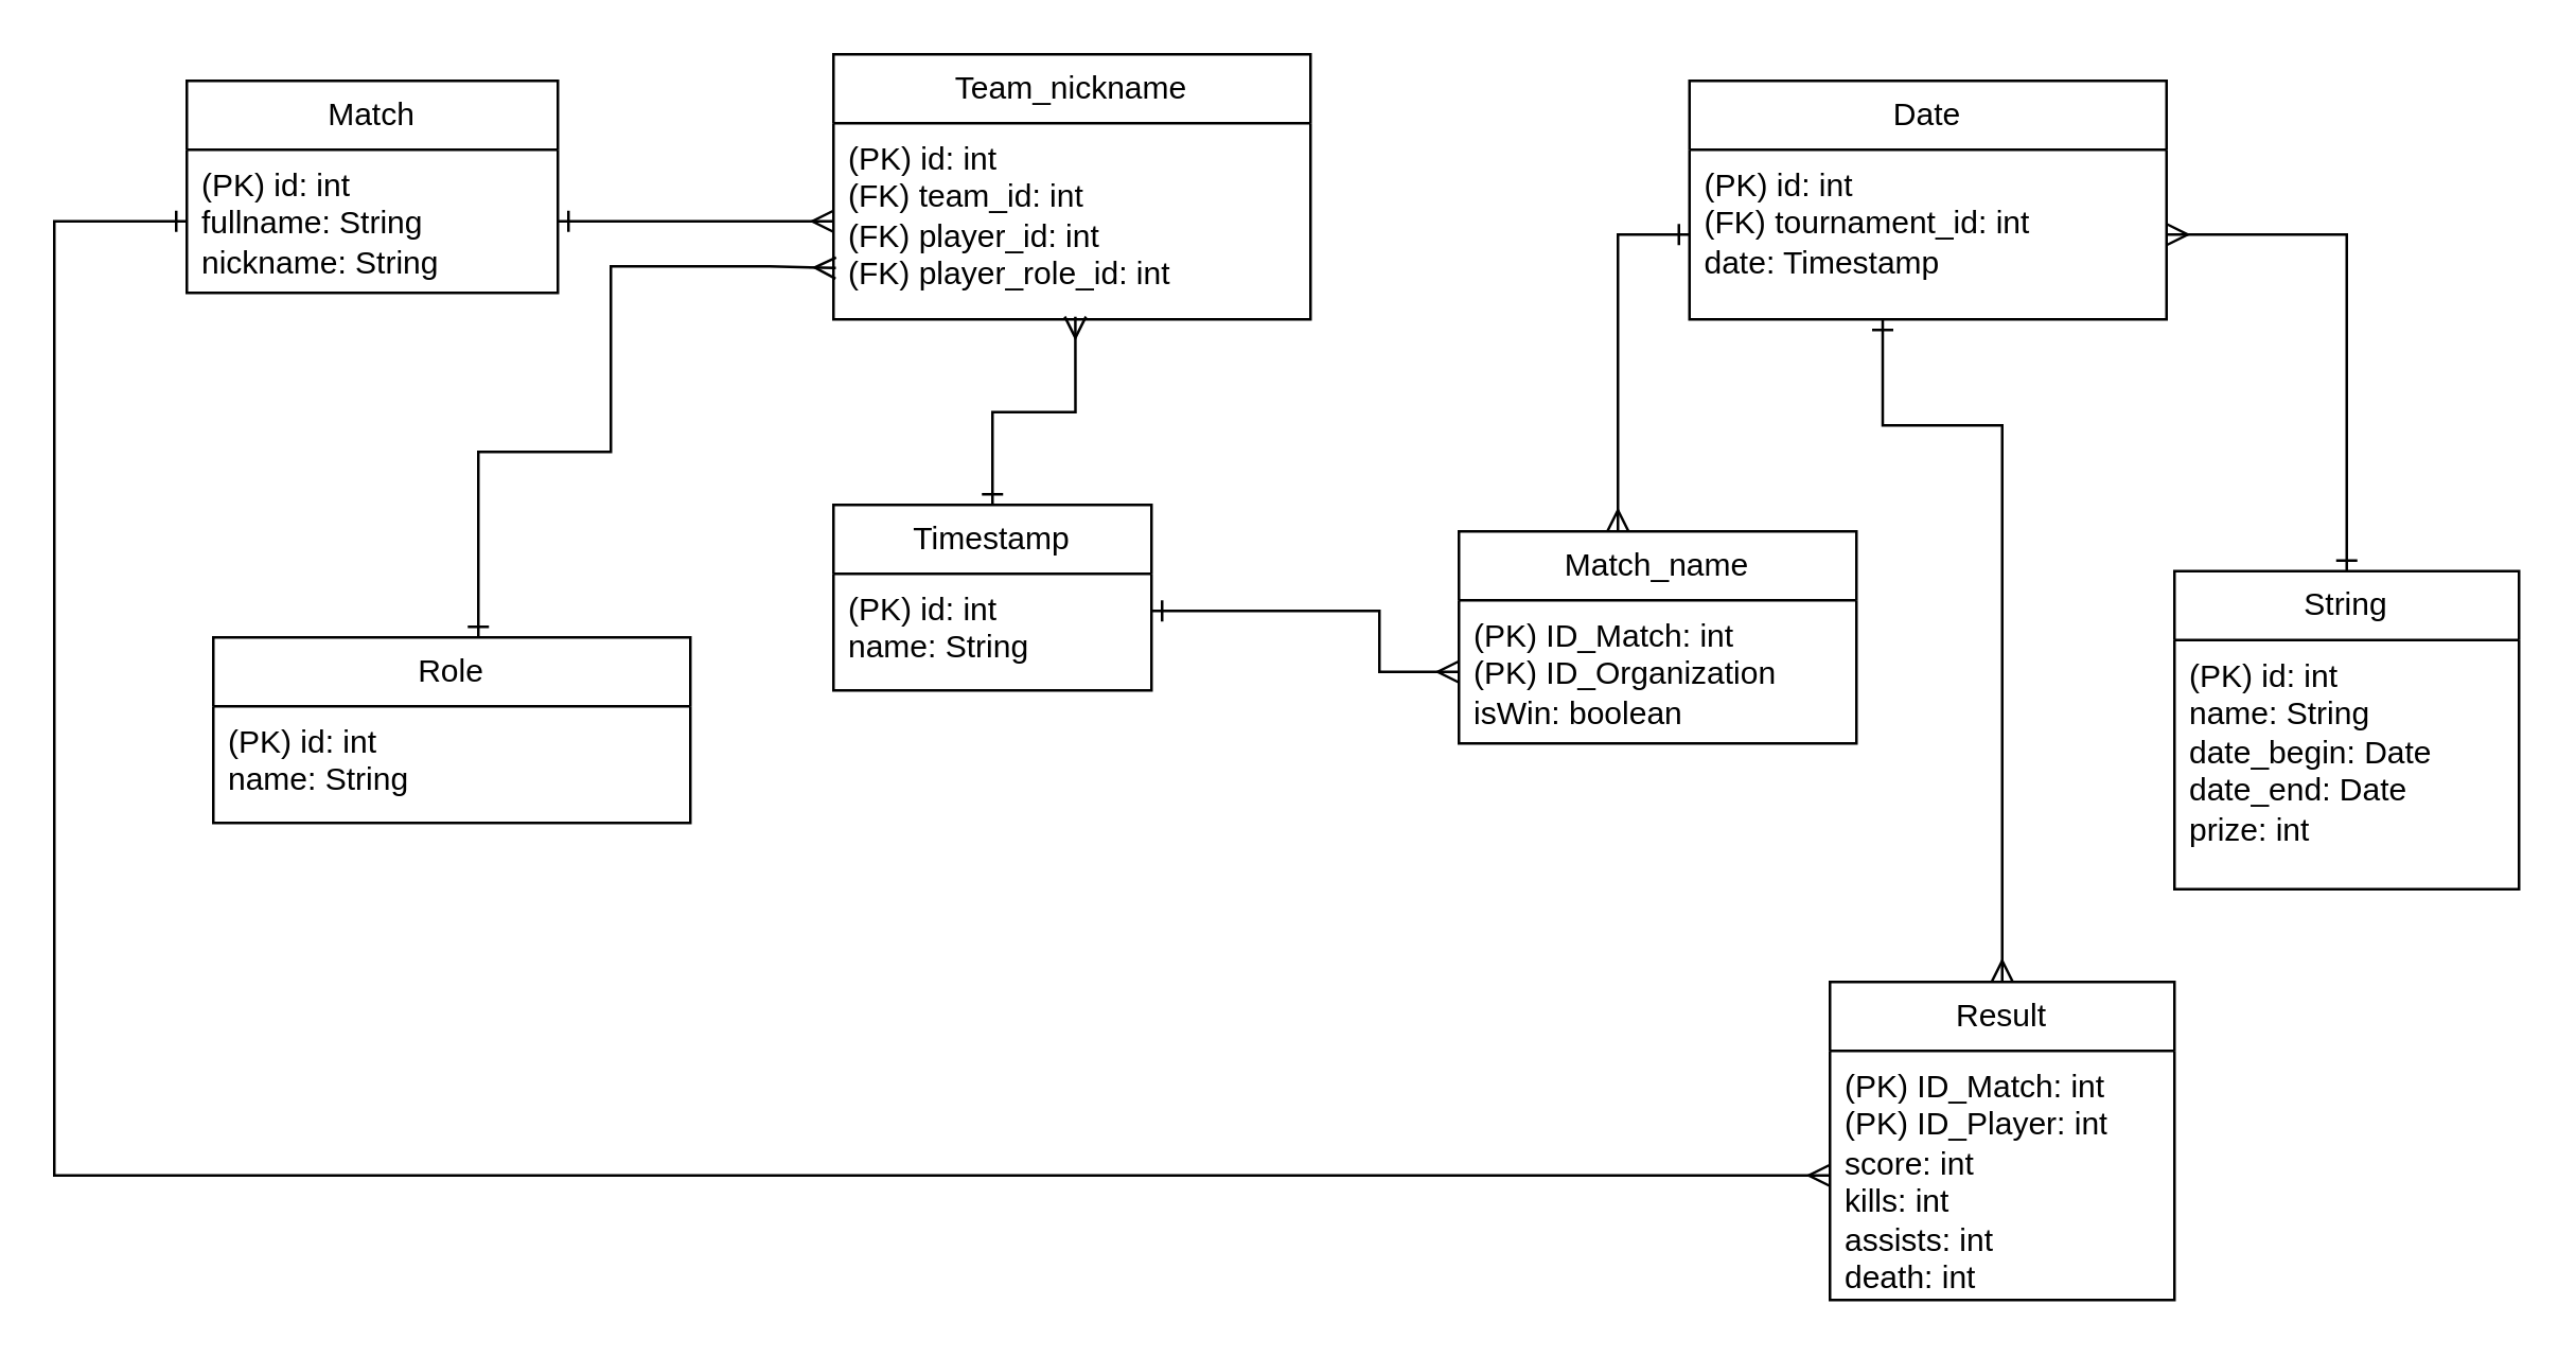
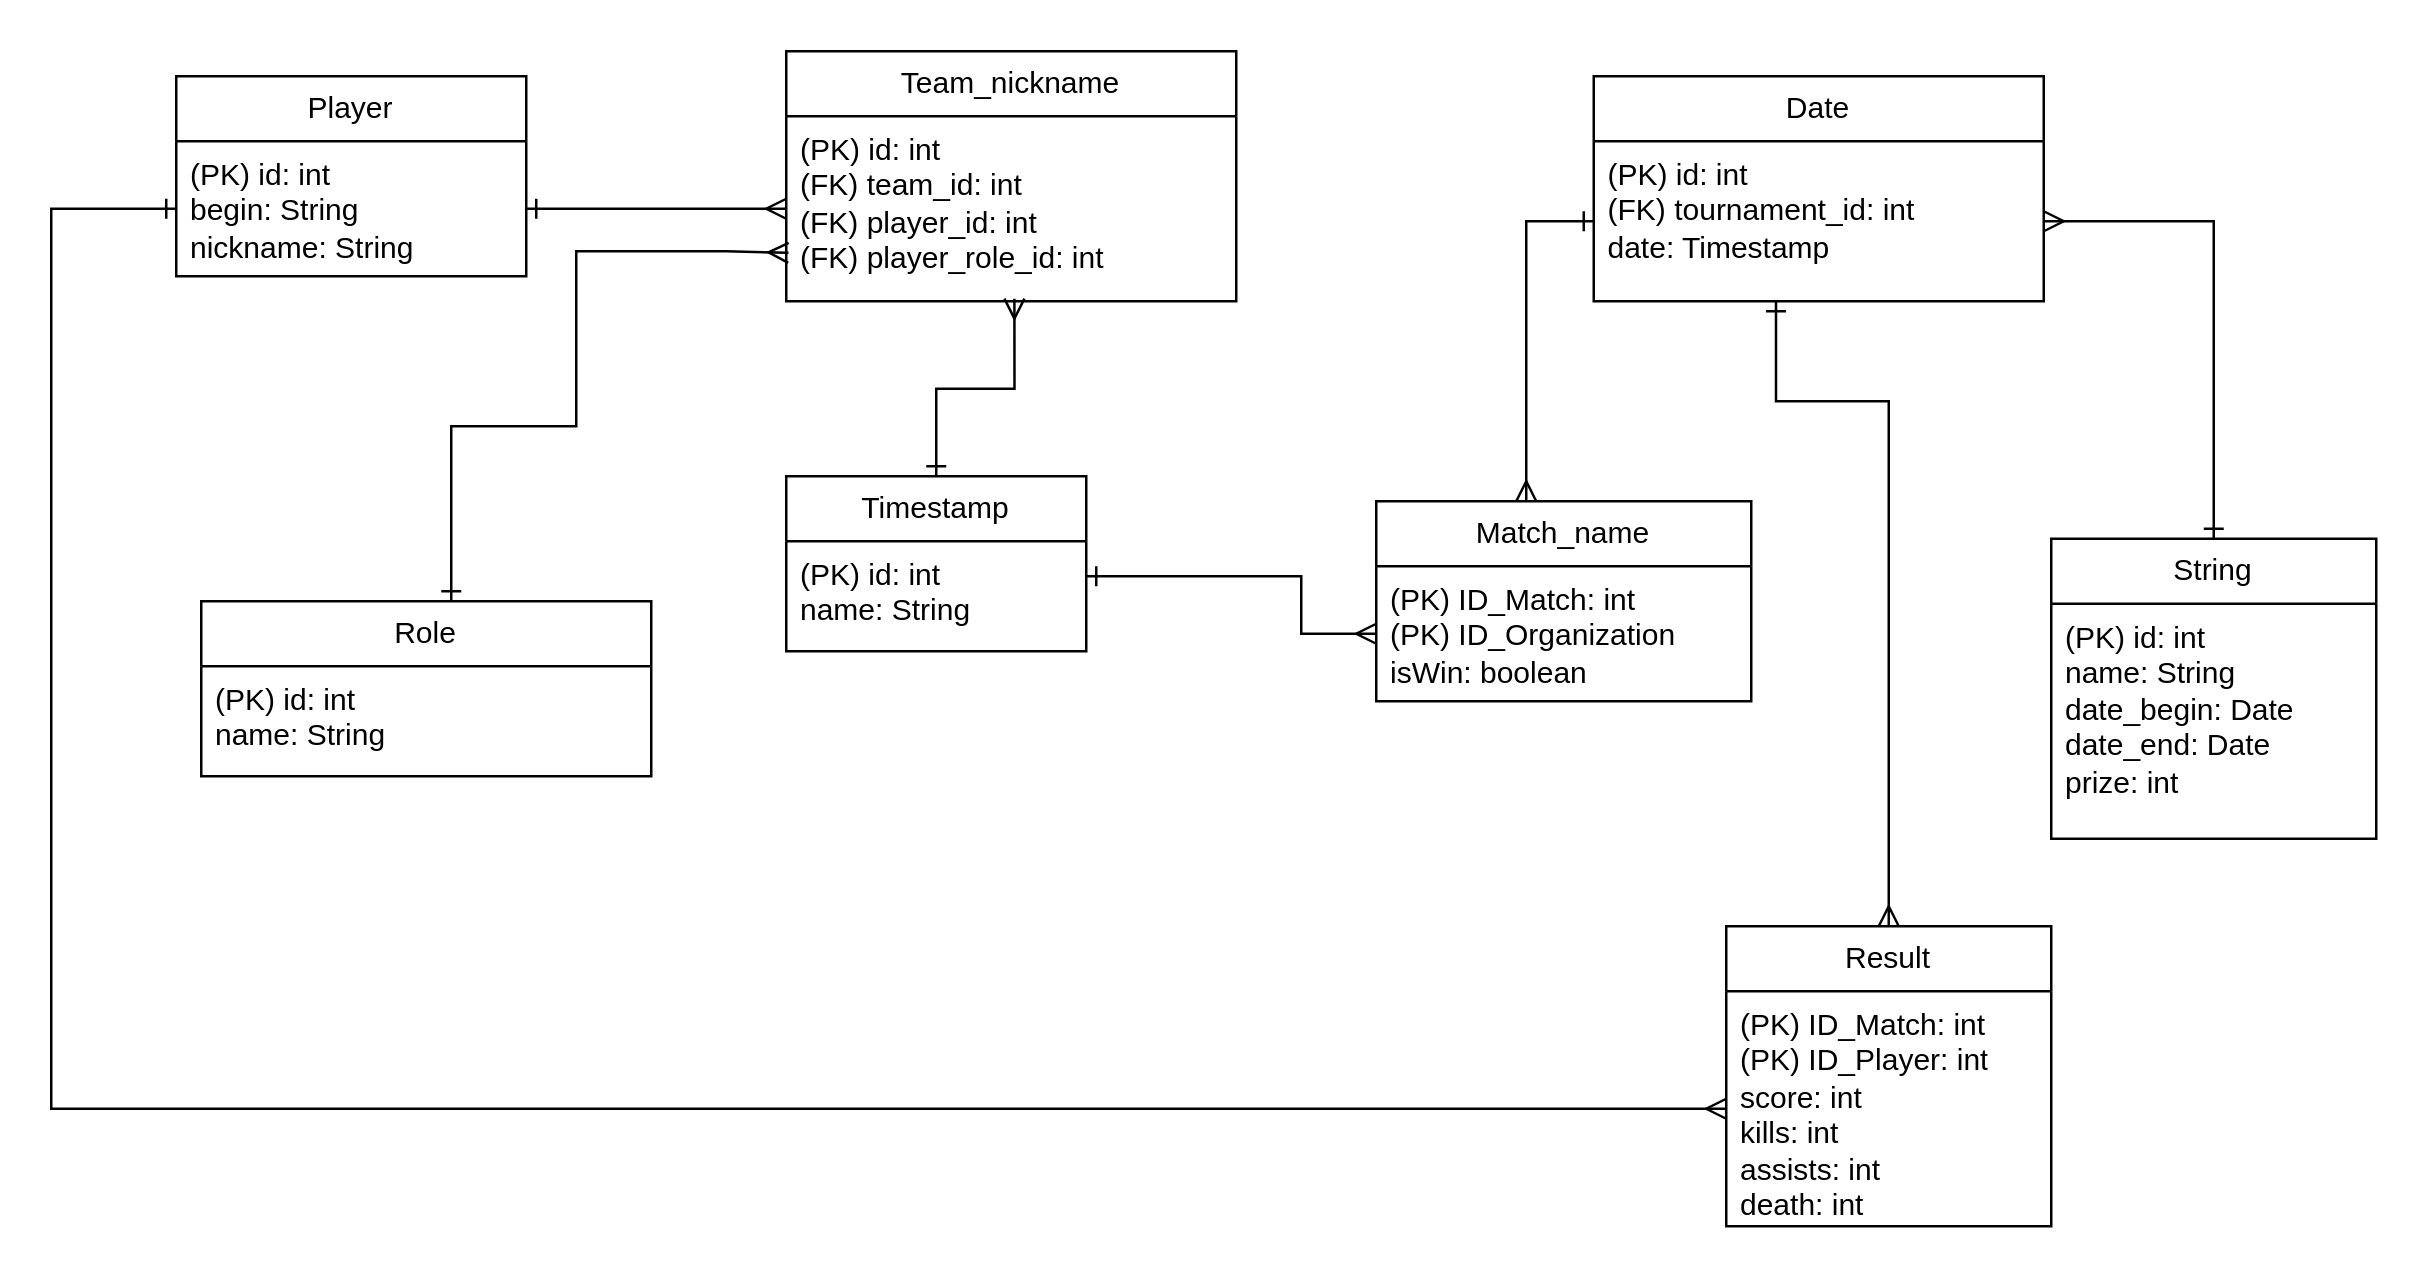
  <mxCell id="0" />
  <mxCell id="1" parent="0" />
- <mxCell id="2" value="Match" style="swimlane;fontStyle=0;childLayout=stackLayout;horizontal=1;startSize=26;fillColor=none;horizontalStack=0;resizeParent=1;resizeParentMax=0;resizeLast=0;collapsible=1;marginBottom=0;whiteSpace=wrap;html=1;rounded=0;" parent="1" vertex="1"><mxGeometry x="70" y="30" width="140" height="80" as="geometry" /></mxCell>
- <mxCell id="3" value="(PK) id: int&lt;div&gt;fullname: String&lt;br&gt;nickname: String&lt;/div&gt;&lt;div&gt;&lt;br&gt;&lt;/div&gt;&lt;div&gt;&lt;br&gt;&lt;/div&gt;" style="text;strokeColor=none;fillColor=none;align=left;verticalAlign=top;spacingLeft=4;spacingRight=4;overflow=hidden;rotatable=0;points=[[0,0.5],[1,0.5]];portConstraint=eastwest;whiteSpace=wrap;html=1;" parent="2" vertex="1"><mxGeometry y="26" width="140" height="54" as="geometry" /></mxCell>
+ <mxCell id="2" value="Player" style="swimlane;fontStyle=0;childLayout=stackLayout;horizontal=1;startSize=26;fillColor=none;horizontalStack=0;resizeParent=1;resizeParentMax=0;resizeLast=0;collapsible=1;marginBottom=0;whiteSpace=wrap;html=1;rounded=0;" parent="1" vertex="1"><mxGeometry x="70" y="30" width="140" height="80" as="geometry" /></mxCell>
+ <mxCell id="3" value="(PK) id: int&lt;div&gt;begin: String&lt;br&gt;nickname: String&lt;/div&gt;&lt;div&gt;&lt;br&gt;&lt;/div&gt;&lt;div&gt;&lt;br&gt;&lt;/div&gt;" style="text;strokeColor=none;fillColor=none;align=left;verticalAlign=top;spacingLeft=4;spacingRight=4;overflow=hidden;rotatable=0;points=[[0,0.5],[1,0.5]];portConstraint=eastwest;whiteSpace=wrap;html=1;" parent="2" vertex="1"><mxGeometry y="26" width="140" height="54" as="geometry" /></mxCell>
  <mxCell id="4" style="edgeStyle=orthogonalEdgeStyle;rounded=0;orthogonalLoop=1;jettySize=auto;html=1;entryX=0.507;entryY=0.986;entryDx=0;entryDy=0;entryPerimeter=0;startArrow=ERone;startFill=0;endArrow=ERmany;endFill=0;" parent="1" source="5" target="8" edge="1"><mxGeometry relative="1" as="geometry"><mxPoint x="404" y="130" as="targetPoint" /></mxGeometry></mxCell>
  <mxCell id="5" value="Timestamp" style="swimlane;fontStyle=0;childLayout=stackLayout;horizontal=1;startSize=26;fillColor=none;horizontalStack=0;resizeParent=1;resizeParentMax=0;resizeLast=0;collapsible=1;marginBottom=0;whiteSpace=wrap;html=1;rounded=0;" parent="1" vertex="1"><mxGeometry x="314" y="190" width="120" height="70" as="geometry" /></mxCell>
  <mxCell id="6" value="&lt;div&gt;&lt;div&gt;&lt;span style=&quot;background-color: initial;&quot;&gt;(PK)&amp;nbsp;&lt;/span&gt;id: int&lt;/div&gt;&lt;/div&gt;&lt;div&gt;name: String&lt;/div&gt;&lt;div&gt;&lt;br&gt;&lt;/div&gt;" style="text;strokeColor=none;fillColor=none;align=left;verticalAlign=top;spacingLeft=4;spacingRight=4;overflow=hidden;rotatable=0;points=[[0,0.5],[1,0.5]];portConstraint=eastwest;whiteSpace=wrap;html=1;" parent="5" vertex="1"><mxGeometry y="26" width="120" height="44" as="geometry" /></mxCell>
  <mxCell id="7" value="Team_nickname" style="swimlane;fontStyle=0;childLayout=stackLayout;horizontal=1;startSize=26;fillColor=none;horizontalStack=0;resizeParent=1;resizeParentMax=0;resizeLast=0;collapsible=1;marginBottom=0;whiteSpace=wrap;html=1;rounded=0;" parent="1" vertex="1"><mxGeometry x="314" y="20" width="180" height="100" as="geometry" /></mxCell>
  <mxCell id="8" value="&lt;div&gt;&lt;span style=&quot;background-color: initial;&quot;&gt;(PK)&amp;nbsp;&lt;/span&gt;id: int&lt;/div&gt;&lt;div&gt;(FK) team_id: int&lt;/div&gt;&lt;div&gt;&lt;span style=&quot;background-color: initial;&quot;&gt;(FK)&lt;/span&gt;&lt;span style=&quot;background-color: initial;&quot;&gt;&amp;nbsp;&lt;/span&gt;player_id: int&lt;/div&gt;&lt;div&gt;&lt;span style=&quot;background-color: initial;&quot;&gt;(FK)&lt;/span&gt;&lt;span style=&quot;background-color: initial;&quot;&gt;&amp;nbsp;&lt;/span&gt;player_role_id: int&amp;nbsp;&lt;/div&gt;" style="text;strokeColor=none;fillColor=none;align=left;verticalAlign=top;spacingLeft=4;spacingRight=4;overflow=hidden;rotatable=0;points=[[0,0.5],[1,0.5]];portConstraint=eastwest;whiteSpace=wrap;html=1;" parent="7" vertex="1"><mxGeometry y="26" width="180" height="74" as="geometry" /></mxCell>
  <mxCell id="9" value="Date" style="swimlane;fontStyle=0;childLayout=stackLayout;horizontal=1;startSize=26;fillColor=none;horizontalStack=0;resizeParent=1;resizeParentMax=0;resizeLast=0;collapsible=1;marginBottom=0;whiteSpace=wrap;html=1;rounded=0;" parent="1" vertex="1"><mxGeometry x="637" y="30" width="180" height="90" as="geometry" /></mxCell>
  <mxCell id="10" value="(PK) id: int&lt;br&gt;&lt;div&gt;&lt;span style=&quot;background-color: initial;&quot;&gt;(FK)&lt;/span&gt;&lt;span style=&quot;background-color: initial;&quot;&gt;&amp;nbsp;&lt;/span&gt;tournament_id: int&lt;/div&gt;&lt;div&gt;date: Timestamp&lt;/div&gt;" style="text;strokeColor=none;fillColor=none;align=left;verticalAlign=top;spacingLeft=4;spacingRight=4;overflow=hidden;rotatable=0;points=[[0,0.5],[1,0.5]];portConstraint=eastwest;whiteSpace=wrap;html=1;rounded=0;" parent="9" vertex="1"><mxGeometry y="26" width="180" height="64" as="geometry" /></mxCell>
  <mxCell id="11" value="Role" style="swimlane;fontStyle=0;childLayout=stackLayout;horizontal=1;startSize=26;fillColor=none;horizontalStack=0;resizeParent=1;resizeParentMax=0;resizeLast=0;collapsible=1;marginBottom=0;whiteSpace=wrap;html=1;rounded=0;" parent="1" vertex="1"><mxGeometry x="80" y="240" width="180" height="70" as="geometry" /></mxCell>
  <mxCell id="12" value="(PK) id: int&lt;div&gt;name: String&lt;/div&gt;" style="text;strokeColor=none;fillColor=none;align=left;verticalAlign=top;spacingLeft=4;spacingRight=4;overflow=hidden;rotatable=0;points=[[0,0.5],[1,0.5]];portConstraint=eastwest;whiteSpace=wrap;html=1;" parent="11" vertex="1"><mxGeometry y="26" width="180" height="44" as="geometry" /></mxCell>
  <mxCell id="13" style="edgeStyle=orthogonalEdgeStyle;rounded=0;orthogonalLoop=1;jettySize=auto;html=1;entryX=1;entryY=0.5;entryDx=0;entryDy=0;startArrow=ERone;startFill=0;endArrow=ERmany;endFill=0;" parent="1" source="14" target="10" edge="1"><mxGeometry relative="1" as="geometry" /></mxCell>
  <mxCell id="14" value="String" style="swimlane;fontStyle=0;childLayout=stackLayout;horizontal=1;startSize=26;fillColor=none;horizontalStack=0;resizeParent=1;resizeParentMax=0;resizeLast=0;collapsible=1;marginBottom=0;whiteSpace=wrap;html=1;rounded=0;" parent="1" vertex="1"><mxGeometry x="820" y="215" width="130" height="120" as="geometry" /></mxCell>
  <mxCell id="15" value="(PK) id: int&lt;div&gt;name: String&lt;/div&gt;&lt;div&gt;date_begin: Date&lt;/div&gt;&lt;div&gt;date_end: Date&lt;/div&gt;&lt;div&gt;prize: int&lt;/div&gt;" style="text;strokeColor=none;fillColor=none;align=left;verticalAlign=top;spacingLeft=4;spacingRight=4;overflow=hidden;rotatable=0;points=[[0,0.5],[1,0.5]];portConstraint=eastwest;whiteSpace=wrap;html=1;rounded=0;" parent="14" vertex="1"><mxGeometry y="26" width="130" height="94" as="geometry" /></mxCell>
  <mxCell id="16" value="Result" style="swimlane;fontStyle=0;childLayout=stackLayout;horizontal=1;startSize=26;fillColor=none;horizontalStack=0;resizeParent=1;resizeParentMax=0;resizeLast=0;collapsible=1;marginBottom=0;whiteSpace=wrap;html=1;rounded=0;" parent="1" vertex="1"><mxGeometry x="690" y="370" width="130" height="120" as="geometry" /></mxCell>
  <mxCell id="17" value="&lt;div&gt;&lt;span style=&quot;background-color: initial;&quot;&gt;(PK)&lt;/span&gt;&lt;span style=&quot;background-color: initial;&quot;&gt;&amp;nbsp;&lt;/span&gt;ID_Match: int&lt;/div&gt;&lt;div&gt;&lt;span style=&quot;background-color: initial;&quot;&gt;(PK)&lt;/span&gt;&lt;span style=&quot;background-color: initial;&quot;&gt;&amp;nbsp;&lt;/span&gt;ID_Player: int&lt;/div&gt;&lt;div&gt;score: int&lt;/div&gt;&lt;div&gt;kills: int&lt;/div&gt;&lt;div&gt;assists: int&lt;/div&gt;&lt;div&gt;death: int&lt;/div&gt;" style="text;strokeColor=none;fillColor=none;align=left;verticalAlign=top;spacingLeft=4;spacingRight=4;overflow=hidden;rotatable=0;points=[[0,0.5],[1,0.5]];portConstraint=eastwest;whiteSpace=wrap;html=1;" parent="16" vertex="1"><mxGeometry y="26" width="130" height="94" as="geometry" /></mxCell>
  <mxCell id="18" style="rounded=0;orthogonalLoop=1;jettySize=auto;html=1;entryX=0;entryY=0.5;entryDx=0;entryDy=0;startArrow=ERone;startFill=0;endArrow=ERmany;endFill=0;" parent="1" source="3" target="8" edge="1"><mxGeometry relative="1" as="geometry" /></mxCell>
  <mxCell id="19" style="edgeStyle=orthogonalEdgeStyle;rounded=0;orthogonalLoop=1;jettySize=auto;html=1;startArrow=ERone;startFill=0;endArrow=ERmany;endFill=0;entryX=0;entryY=0.5;entryDx=0;entryDy=0;" parent="1" source="5" target="24" edge="1"><mxGeometry relative="1" as="geometry"><Array as="points"><mxPoint x="520" y="230" /><mxPoint x="520" y="253" /></Array><mxPoint x="580" y="110" as="targetPoint" /></mxGeometry></mxCell>
  <mxCell id="20" style="edgeStyle=orthogonalEdgeStyle;rounded=0;orthogonalLoop=1;jettySize=auto;html=1;entryX=0.005;entryY=0.738;entryDx=0;entryDy=0;entryPerimeter=0;startArrow=ERone;startFill=0;endArrow=ERmany;endFill=0;" parent="1" source="11" target="8" edge="1"><mxGeometry relative="1" as="geometry"><mxPoint x="300" y="130" as="targetPoint" /><Array as="points"><mxPoint x="180" y="170" /><mxPoint x="230" y="170" /><mxPoint x="230" y="100" /><mxPoint x="290" y="100" /></Array></mxGeometry></mxCell>
  <mxCell id="21" style="edgeStyle=orthogonalEdgeStyle;rounded=0;orthogonalLoop=1;jettySize=auto;html=1;entryX=0.5;entryY=0;entryDx=0;entryDy=0;startArrow=ERone;startFill=0;endArrow=ERmany;endFill=0;exitX=0.405;exitY=1;exitDx=0;exitDy=0;exitPerimeter=0;" parent="1" source="10" target="16" edge="1"><mxGeometry relative="1" as="geometry"><Array as="points"><mxPoint x="710" y="160" /><mxPoint x="755" y="160" /></Array><mxPoint x="636" y="140" as="sourcePoint" /></mxGeometry></mxCell>
  <mxCell id="22" style="edgeStyle=orthogonalEdgeStyle;rounded=0;orthogonalLoop=1;jettySize=auto;html=1;entryX=0;entryY=0.5;entryDx=0;entryDy=0;startArrow=ERone;startFill=0;endArrow=ERmany;endFill=0;" parent="1" source="3" target="17" edge="1"><mxGeometry relative="1" as="geometry"><Array as="points"><mxPoint x="20" y="83" /><mxPoint x="20" y="443" /></Array></mxGeometry></mxCell>
  <mxCell id="23" value="Match_name" style="swimlane;fontStyle=0;childLayout=stackLayout;horizontal=1;startSize=26;fillColor=none;horizontalStack=0;resizeParent=1;resizeParentMax=0;resizeLast=0;collapsible=1;marginBottom=0;whiteSpace=wrap;html=1;rounded=0;" parent="1" vertex="1"><mxGeometry x="550" y="200" width="150" height="80" as="geometry" /></mxCell>
  <mxCell id="24" value="&lt;div&gt;&lt;div&gt;&lt;span style=&quot;background-color: initial;&quot;&gt;(PK)&amp;nbsp;&lt;/span&gt;ID_Match: int&lt;/div&gt;&lt;/div&gt;&lt;div&gt;(PK) ID_Organization&lt;/div&gt;&lt;div&gt;isWin: boolean&lt;/div&gt;&lt;div&gt;&lt;br&gt;&lt;/div&gt;" style="text;strokeColor=none;fillColor=none;align=left;verticalAlign=top;spacingLeft=4;spacingRight=4;overflow=hidden;rotatable=0;points=[[0,0.5],[1,0.5]];portConstraint=eastwest;whiteSpace=wrap;html=1;" parent="23" vertex="1"><mxGeometry y="26" width="150" height="54" as="geometry" /></mxCell>
  <mxCell id="25" style="edgeStyle=orthogonalEdgeStyle;rounded=0;orthogonalLoop=1;jettySize=auto;html=1;entryX=0.5;entryY=0;entryDx=0;entryDy=0;startArrow=ERone;startFill=0;endArrow=ERmany;endFill=0;exitX=0;exitY=0.5;exitDx=0;exitDy=0;" parent="1" source="10" edge="1"><mxGeometry relative="1" as="geometry"><Array as="points"><mxPoint x="610" y="88" /></Array><mxPoint x="540" y="-50" as="sourcePoint" /><mxPoint x="610" y="200" as="targetPoint" /></mxGeometry></mxCell>
